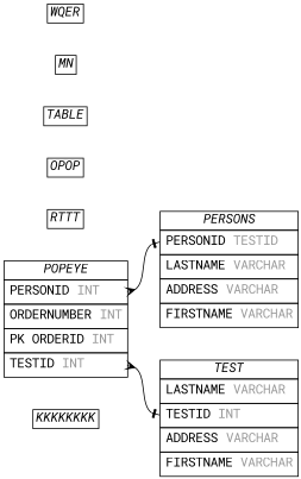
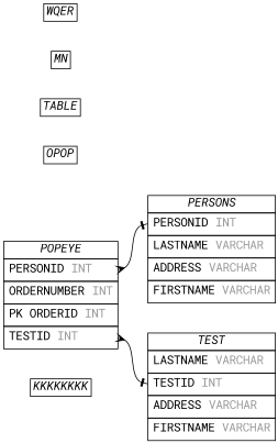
  digraph {
    cencentrate=true
    fontname="Roboto Mono"
    nodesep=0.5
    rankdir=LR
    splines=spline
    node [fontname="Roboto Mono" shape=plain]
    edge [arrowhead=noneotee arrowsize=0.9 arrowtail=ocrow dir=both fontname="Roboto Mono" fontsize=12 labelangle=32 labeldistance=1.8 penwidth=1.0 style=solid]
    n1 [label=<         <table border="0" cellborder="1" cellspacing="0" >         <tr><td><i>KKKKKKKK</i></td></tr>     </table>>]
-   n2 [label=<         <table border="0" cellborder="1" cellspacing="0" >         <tr><td><i>PERSONS</i></td></tr>         <tr><td port="PERSONID" align="left" cellpadding="5">PERSONID <font color="grey60">TESTID</font></td></tr>         <tr><td port="LASTNAME" align="left" cellpadding="5">LASTNAME <font color="grey60">VARCHAR</font></td></tr>         <tr><td port="ADDRESS" align="left" cellpadding="5">ADDRESS <font color="grey60">VARCHAR</font></td></tr>         <tr><td port="FIRSTNAME" align="left" cellpadding="5">FIRSTNAME <font color="grey60">VARCHAR</font></td></tr>     </table>>]
-   n3 [label=<         <table border="0" cellborder="1" cellspacing="0" >         <tr><td><i>RTTT</i></td></tr>     </table>>]
+   n2 [label=<         <table border="0" cellborder="1" cellspacing="0" >         <tr><td><i>PERSONS</i></td></tr>         <tr><td port="PERSONID" align="left" cellpadding="5">PERSONID <font color="grey60">INT</font></td></tr>         <tr><td port="LASTNAME" align="left" cellpadding="5">LASTNAME <font color="grey60">VARCHAR</font></td></tr>         <tr><td port="ADDRESS" align="left" cellpadding="5">ADDRESS <font color="grey60">VARCHAR</font></td></tr>         <tr><td port="FIRSTNAME" align="left" cellpadding="5">FIRSTNAME <font color="grey60">VARCHAR</font></td></tr>     </table>>]
    n4 [label=<         <table border="0" cellborder="1" cellspacing="0" >         <tr><td><i>TEST</i></td></tr>         <tr><td port="LASTNAME" align="left" cellpadding="5">LASTNAME <font color="grey60">VARCHAR</font></td></tr>         <tr><td port="TESTID" align="left" cellpadding="5">TESTID <font color="grey60">INT</font></td></tr>         <tr><td port="ADDRESS" align="left" cellpadding="5">ADDRESS <font color="grey60">VARCHAR</font></td></tr>         <tr><td port="FIRSTNAME" align="left" cellpadding="5">FIRSTNAME <font color="grey60">VARCHAR</font></td></tr>     </table>>]
    n5 [label=<         <table border="0" cellborder="1" cellspacing="0" >         <tr><td><i>OPOP</i></td></tr>     </table>>]
    n6 [label=<         <table border="0" cellborder="1" cellspacing="0" >         <tr><td><i>TABLE</i></td></tr>     </table>>]
    n7 [label=<         <table border="0" cellborder="1" cellspacing="0" >         <tr><td><i>MN</i></td></tr>     </table>>]
    n8 [label=<         <table border="0" cellborder="1" cellspacing="0" >         <tr><td><i>WQER</i></td></tr>     </table>>]
    n9 [label=<         <table border="0" cellborder="1" cellspacing="0" >         <tr><td><i>POPEYE</i></td></tr>         <tr><td port="PERSONID" align="left" cellpadding="5">PERSONID <font color="grey60">INT</font></td></tr>         <tr><td port="ORDERNUMBER" align="left" cellpadding="5">ORDERNUMBER <font color="grey60">INT</font></td></tr>         <tr><td port="ORDERID" align="left" cellpadding="5">PK ORDERID <font color="grey60">INT</font></td></tr>         <tr><td port="TESTID" align="left" cellpadding="5">TESTID <font color="grey60">INT</font></td></tr>     </table>>]
    n9 -> n2 [headport=PERSONID tailport=PERSONID]
    n9 -> n4 [headport=TESTID tailport=TESTID]
  }
